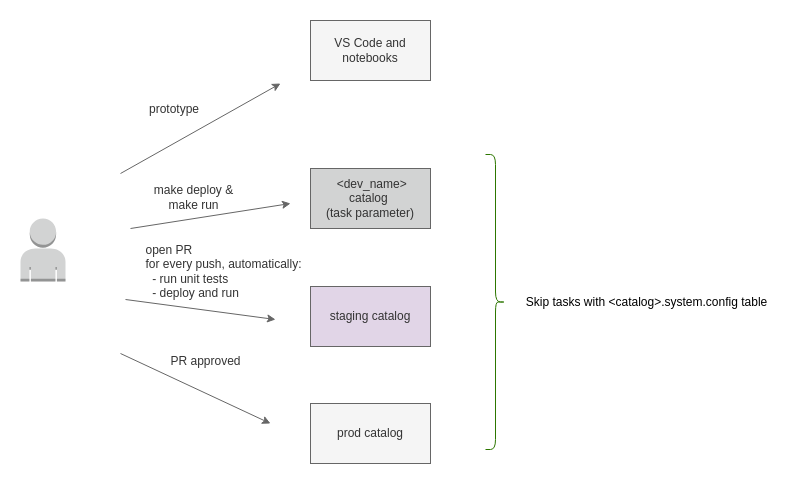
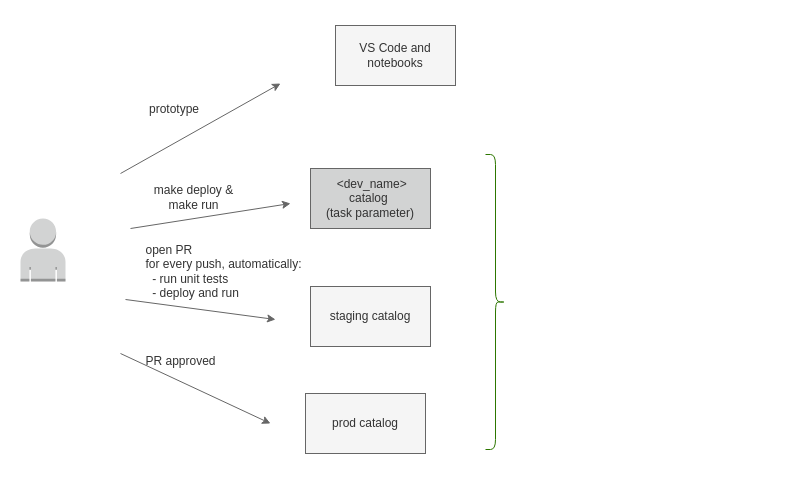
  <mxCell id="0" />
  <mxCell id="1" parent="0" />
- <mxCell id="2" value="VS Code and notebooks" style="rounded=0;whiteSpace=wrap;html=1;fillColor=#f5f5f5;fontColor=#333333;strokeColor=#666666;" parent="1" vertex="1"><mxGeometry x="310" y="20" width="120" height="60" as="geometry" /></mxCell>
+ <mxCell id="2" value="VS Code and notebooks" style="rounded=0;whiteSpace=wrap;html=1;fillColor=#f5f5f5;fontColor=#333333;strokeColor=#666666;" parent="1" vertex="1"><mxGeometry x="335" y="25" width="120" height="60" as="geometry" /></mxCell>
  <mxCell id="3" value="prototype" style="text;html=1;strokeColor=none;fillColor=none;align=center;verticalAlign=middle;whiteSpace=wrap;rounded=0;fontColor=#333333;" parent="1" vertex="1"><mxGeometry x="144" y="94" width="60" height="30" as="geometry" /></mxCell>
  <mxCell id="4" value="&lt;font style=&quot;font-size: 12px;&quot;&gt;&amp;nbsp;&amp;lt;dev_name&amp;gt; catalog&amp;nbsp;&lt;/font&gt;&lt;div&gt;&lt;font style=&quot;font-size: 12px;&quot;&gt;(task parameter)&lt;/font&gt;&lt;/div&gt;" style="rounded=0;whiteSpace=wrap;html=1;fillColor=#d2d3d3;fontColor=#333333;strokeColor=#666666;" parent="1" vertex="1"><mxGeometry x="310" y="168" width="120" height="60" as="geometry" /></mxCell>
- <mxCell id="5" value="staging catalog" style="rounded=0;whiteSpace=wrap;html=1;fillColor=#e1d5e7;fontColor=#333333;strokeColor=#666666;" parent="1" vertex="1"><mxGeometry x="310" y="286" width="120" height="60" as="geometry" /></mxCell>
- <mxCell id="6" value="prod catalog" style="rounded=0;whiteSpace=wrap;html=1;fillColor=#f5f5f5;fontColor=#333333;strokeColor=#666666;" parent="1" vertex="1"><mxGeometry x="310" y="403" width="120" height="60" as="geometry" /></mxCell>
+ <mxCell id="5" value="staging catalog" style="rounded=0;whiteSpace=wrap;html=1;fillColor=#f5f5f5;fontColor=#333333;strokeColor=#666666;" parent="1" vertex="1"><mxGeometry x="310" y="286" width="120" height="60" as="geometry" /></mxCell>
+ <mxCell id="6" value="prod catalog" style="rounded=0;whiteSpace=wrap;html=1;fillColor=#f5f5f5;fontColor=#333333;strokeColor=#666666;" parent="1" vertex="1"><mxGeometry x="305" y="393" width="120" height="60" as="geometry" /></mxCell>
  <mxCell id="7" value="" style="endArrow=classic;html=1;fillColor=#f5f5f5;strokeColor=#666666;" parent="1" edge="1"><mxGeometry width="50" height="50" relative="1" as="geometry"><mxPoint x="125" y="299" as="sourcePoint" /><mxPoint x="275" y="319" as="targetPoint" /></mxGeometry></mxCell>
  <mxCell id="8" value="" style="endArrow=classic;html=1;fillColor=#f5f5f5;strokeColor=#666666;" parent="1" edge="1"><mxGeometry width="50" height="50" relative="1" as="geometry"><mxPoint x="130" y="228" as="sourcePoint" /><mxPoint x="290" y="203" as="targetPoint" /></mxGeometry></mxCell>
  <mxCell id="9" value="" style="endArrow=classic;html=1;fillColor=#f5f5f5;strokeColor=#666666;" parent="1" edge="1"><mxGeometry width="50" height="50" relative="1" as="geometry"><mxPoint x="120" y="173" as="sourcePoint" /><mxPoint x="280" y="83" as="targetPoint" /></mxGeometry></mxCell>
  <mxCell id="10" value="make deploy &amp;amp; &lt;br&gt;make run" style="text;html=1;align=center;verticalAlign=middle;resizable=0;points=[];autosize=1;strokeColor=none;fillColor=none;fontColor=#333333;" parent="1" vertex="1"><mxGeometry x="144" y="176" width="97" height="41" as="geometry" /></mxCell>
  <mxCell id="11" value="&lt;div style=&quot;text-align: left;&quot;&gt;&lt;span style=&quot;background-color: initial;&quot;&gt;open PR&lt;/span&gt;&lt;/div&gt;&lt;div style=&quot;text-align: left;&quot;&gt;&lt;span style=&quot;background-color: initial;&quot;&gt;for every push, automatically:&lt;/span&gt;&lt;/div&gt;&lt;div style=&quot;text-align: left;&quot;&gt;&lt;span style=&quot;background-color: initial;&quot;&gt;&amp;nbsp; - run unit tests&lt;/span&gt;&lt;/div&gt;&lt;div style=&quot;text-align: left;&quot;&gt;&lt;span style=&quot;background-color: initial;&quot;&gt;&amp;nbsp; - deploy and run&amp;nbsp;&lt;/span&gt;&lt;/div&gt;" style="text;html=1;align=center;verticalAlign=middle;resizable=0;points=[];autosize=1;strokeColor=none;fillColor=none;fontColor=#333333;" parent="1" vertex="1"><mxGeometry x="136" y="236" width="174" height="70" as="geometry" /></mxCell>
- <mxCell id="12" value="&lt;div style=&quot;text-align: left;&quot;&gt;PR approved&lt;/div&gt;" style="text;html=1;align=center;verticalAlign=middle;resizable=0;points=[];autosize=1;strokeColor=none;fillColor=none;fontColor=#333333;" parent="1" vertex="1"><mxGeometry x="160" y="346" width="90" height="30" as="geometry" /></mxCell>
+ <mxCell id="12" value="&lt;div style=&quot;text-align: left;&quot;&gt;PR approved&lt;/div&gt;" style="text;html=1;align=center;verticalAlign=middle;resizable=0;points=[];autosize=1;strokeColor=none;fillColor=none;fontColor=#333333;" parent="1" vertex="1"><mxGeometry x="135" y="346" width="90" height="30" as="geometry" /></mxCell>
  <mxCell id="13" value="" style="endArrow=classic;html=1;fillColor=#f5f5f5;strokeColor=#666666;" parent="1" edge="1"><mxGeometry width="50" height="50" relative="1" as="geometry"><mxPoint x="120" y="353" as="sourcePoint" /><mxPoint x="270" y="423" as="targetPoint" /></mxGeometry></mxCell>
  <mxCell id="14" value="" style="outlineConnect=0;dashed=0;verticalLabelPosition=bottom;verticalAlign=top;align=center;html=1;shape=mxgraph.aws3.user;fillColor=#D2D3D3;gradientColor=none;" parent="1" vertex="1"><mxGeometry x="20" y="218" width="45" height="63" as="geometry" /></mxCell>
  <mxCell id="15" value="" style="shape=curlyBracket;whiteSpace=wrap;html=1;rounded=1;flipH=1;labelPosition=right;verticalLabelPosition=middle;align=left;verticalAlign=middle;fillColor=#60a917;fontColor=#ffffff;strokeColor=#2D7600;" parent="1" vertex="1"><mxGeometry x="485" y="154" width="20" height="295" as="geometry" /></mxCell>
- <mxCell id="16" value="Skip tasks with &amp;lt;catalog&amp;gt;.system.config table" style="text;html=1;align=center;verticalAlign=middle;resizable=0;points=[];autosize=1;fontColor=#000000;" parent="1" vertex="1"><mxGeometry x="516" y="288.5" width="259" height="26" as="geometry" /></mxCell>
